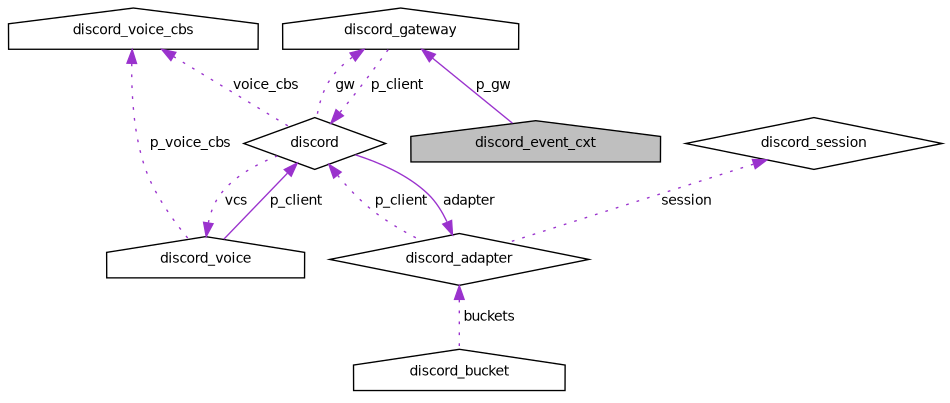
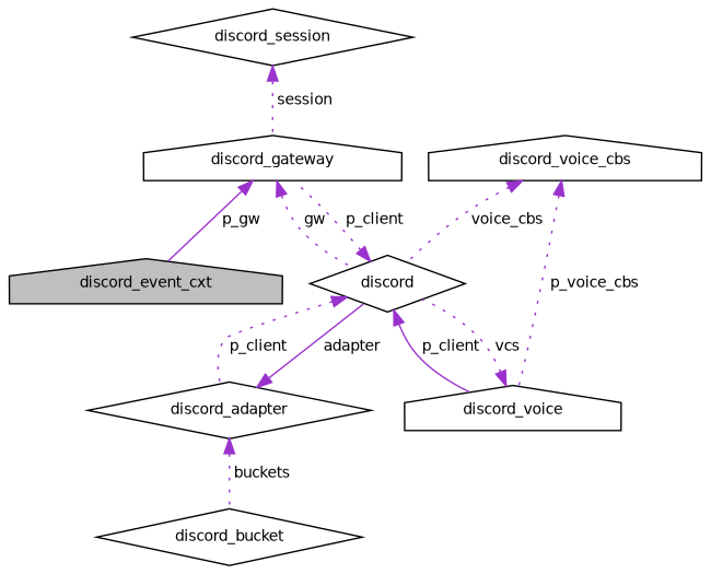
  digraph {
    fontname="DejaVu Sans"
    node [color=black fillcolor=white fontname="DejaVu Sans" fontsize=10 shape=house style=filled]
    edge [color=darkorchid3 dir=back fontname="DejaVu Sans" fontsize=10 labelfontname=Helvetica labelfontsize=10 style=dotted]
    n1 [fillcolor=grey75 fontcolor=black height=0.2 label=discord_event_cxt width=0.4]
    n2 [height=0.2 label=discord_gateway width=0.4]
    n3 [height=0.2 label=discord shape=diamond width=0.4]
    n4 [height=0.2 label=discord_adapter shape=diamond width=0.4]
    n5 [height=0.2 label=discord_voice width=0.4]
-   n6 [height=0.2 label=discord_bucket width=0.4]
+   n6 [height=0.2 label=discord_bucket shape=diamond width=0.4]
    n7 [height=0.2 label=discord_voice_cbs width=0.4]
    n8 [height=0.2 label=discord_session shape=diamond width=0.4]
    n2 -> n1 [label=" p_gw" style=solid]
    n2 -> n3 [label=" gw"]
    n3 -> n2 [label=" p_client"]
    n3 -> n4 [label=" p_client"]
    n3 -> n5 [label=" p_client" style=solid]
    n4 -> n3 [label=" adapter" style=solid]
    n4 -> n6 [label=" buckets"]
    n5 -> n3 [label=" vcs"]
    n7 -> n3 [label=" voice_cbs"]
    n7 -> n5 [label=" p_voice_cbs"]
-   n8 -> n4 [label=" session"]
+   n8 -> n2 [label=" session"]
  }
